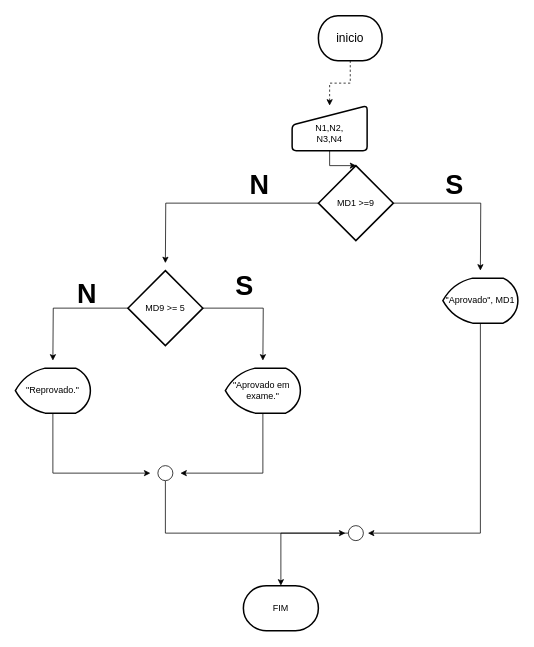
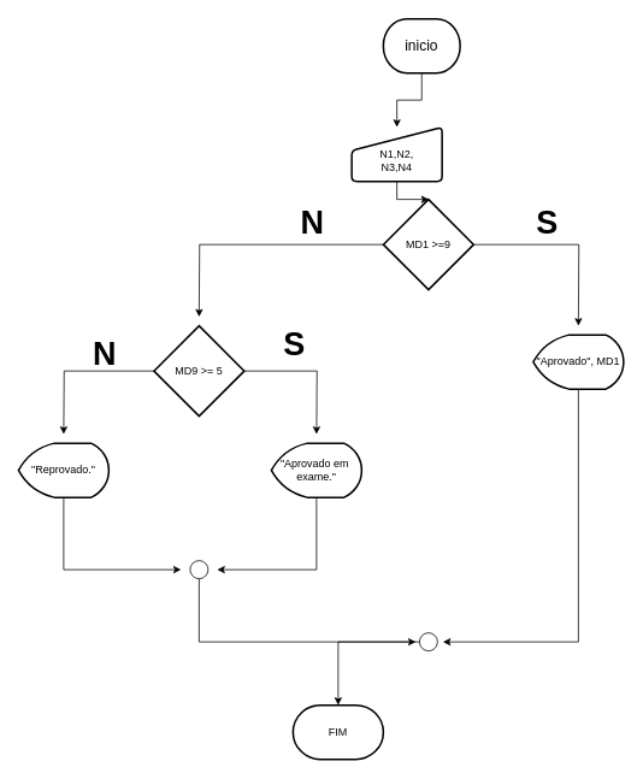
  <mxCell id="0" />
  <mxCell id="1" parent="0" />
- <mxCell id="2" style="edgeStyle=orthogonalEdgeStyle;rounded=0;orthogonalLoop=1;jettySize=auto;html=1;dashed=1;" edge="1" parent="1" source="3" target="5"><mxGeometry relative="1" as="geometry"><mxPoint x="474" y="120" as="targetPoint" /></mxGeometry></mxCell>
+ <mxCell id="2" style="edgeStyle=orthogonalEdgeStyle;rounded=0;orthogonalLoop=1;jettySize=auto;html=1;" edge="1" parent="1" source="3" target="5"><mxGeometry relative="1" as="geometry"><mxPoint x="474" y="120" as="targetPoint" /></mxGeometry></mxCell>
  <mxCell id="3" value="&lt;font size=&quot;3&quot;&gt;inicio&lt;/font&gt;" style="strokeWidth=2;html=1;shape=mxgraph.flowchart.terminator;whiteSpace=wrap;" vertex="1" parent="1"><mxGeometry x="424" y="20" width="85" height="60" as="geometry" /></mxCell>
  <mxCell id="4" style="edgeStyle=orthogonalEdgeStyle;rounded=0;orthogonalLoop=1;jettySize=auto;html=1;" edge="1" parent="1" source="5"><mxGeometry relative="1" as="geometry"><mxPoint x="474" y="220" as="targetPoint" /></mxGeometry></mxCell>
  <mxCell id="5" value="&lt;div&gt;&lt;font style=&quot;font-size: 12px;&quot;&gt;&lt;br&gt;&lt;/font&gt;&lt;/div&gt;&lt;font style=&quot;font-size: 12px;&quot;&gt;N1,N2,&lt;/font&gt;&lt;div&gt;&lt;font style=&quot;font-size: 12px;&quot;&gt;N3,N4&lt;/font&gt;&lt;/div&gt;" style="html=1;strokeWidth=2;shape=manualInput;whiteSpace=wrap;rounded=1;size=26;arcSize=11;" vertex="1" parent="1"><mxGeometry x="389" y="140" width="100" height="60" as="geometry" /></mxCell>
  <mxCell id="6" style="edgeStyle=orthogonalEdgeStyle;rounded=0;orthogonalLoop=1;jettySize=auto;html=1;" edge="1" parent="1" source="8"><mxGeometry relative="1" as="geometry"><mxPoint x="640" y="360" as="targetPoint" /></mxGeometry></mxCell>
  <mxCell id="7" style="edgeStyle=orthogonalEdgeStyle;rounded=0;orthogonalLoop=1;jettySize=auto;html=1;" edge="1" parent="1" source="8"><mxGeometry relative="1" as="geometry"><mxPoint x="220" y="350" as="targetPoint" /></mxGeometry></mxCell>
  <mxCell id="8" value="MD1 &amp;gt;=9" style="strokeWidth=2;html=1;shape=mxgraph.flowchart.decision;whiteSpace=wrap;" vertex="1" parent="1"><mxGeometry x="424" y="220" width="100" height="100" as="geometry" /></mxCell>
  <mxCell id="9" value="&lt;b&gt;&lt;font style=&quot;font-size: 36px;&quot;&gt;N&lt;/font&gt;&lt;/b&gt;" style="text;html=1;align=center;verticalAlign=middle;resizable=0;points=[];autosize=1;strokeColor=none;fillColor=none;" vertex="1" parent="1"><mxGeometry x="320" y="215" width="50" height="60" as="geometry" /></mxCell>
  <mxCell id="10" value="&lt;b&gt;&lt;font style=&quot;font-size: 36px;&quot;&gt;S&lt;/font&gt;&lt;/b&gt;" style="text;html=1;align=center;verticalAlign=middle;resizable=0;points=[];autosize=1;strokeColor=none;fillColor=none;" vertex="1" parent="1"><mxGeometry x="580" y="215" width="50" height="60" as="geometry" /></mxCell>
  <mxCell id="11" style="edgeStyle=orthogonalEdgeStyle;rounded=0;orthogonalLoop=1;jettySize=auto;html=1;" edge="1" parent="1" source="12"><mxGeometry relative="1" as="geometry"><mxPoint x="490" y="710" as="targetPoint" /><Array as="points"><mxPoint x="640" y="710" /></Array></mxGeometry></mxCell>
  <mxCell id="12" value="&quot;Aprovado&quot;, MD1" style="strokeWidth=2;html=1;shape=mxgraph.flowchart.display;whiteSpace=wrap;" vertex="1" parent="1"><mxGeometry x="590" y="370" width="100" height="60" as="geometry" /></mxCell>
  <mxCell id="13" style="edgeStyle=orthogonalEdgeStyle;rounded=0;orthogonalLoop=1;jettySize=auto;html=1;" edge="1" parent="1" source="15"><mxGeometry relative="1" as="geometry"><mxPoint x="350" y="480" as="targetPoint" /></mxGeometry></mxCell>
  <mxCell id="14" style="edgeStyle=orthogonalEdgeStyle;rounded=0;orthogonalLoop=1;jettySize=auto;html=1;" edge="1" parent="1" source="15"><mxGeometry relative="1" as="geometry"><mxPoint x="70" y="480" as="targetPoint" /></mxGeometry></mxCell>
  <mxCell id="15" value="MD9 &amp;gt;= 5" style="strokeWidth=2;html=1;shape=mxgraph.flowchart.decision;whiteSpace=wrap;" vertex="1" parent="1"><mxGeometry x="170" y="360" width="100" height="100" as="geometry" /></mxCell>
  <mxCell id="16" value="&lt;b&gt;&lt;font style=&quot;font-size: 36px;&quot;&gt;S&lt;/font&gt;&lt;/b&gt;" style="text;html=1;align=center;verticalAlign=middle;resizable=0;points=[];autosize=1;strokeColor=none;fillColor=none;" vertex="1" parent="1"><mxGeometry x="300" y="350" width="50" height="60" as="geometry" /></mxCell>
  <mxCell id="17" value="&lt;b&gt;&lt;font style=&quot;font-size: 36px;&quot;&gt;N&lt;/font&gt;&lt;/b&gt;" style="text;html=1;align=center;verticalAlign=middle;resizable=0;points=[];autosize=1;strokeColor=none;fillColor=none;" vertex="1" parent="1"><mxGeometry x="90" y="360" width="50" height="60" as="geometry" /></mxCell>
  <mxCell id="18" style="edgeStyle=orthogonalEdgeStyle;rounded=0;orthogonalLoop=1;jettySize=auto;html=1;" edge="1" parent="1" source="19"><mxGeometry relative="1" as="geometry"><mxPoint x="200" y="630" as="targetPoint" /><Array as="points"><mxPoint x="70" y="630" /></Array></mxGeometry></mxCell>
  <mxCell id="19" value="&quot;Reprovado.&quot;" style="strokeWidth=2;html=1;shape=mxgraph.flowchart.display;whiteSpace=wrap;" vertex="1" parent="1"><mxGeometry x="20" y="490" width="100" height="60" as="geometry" /></mxCell>
  <mxCell id="20" style="edgeStyle=orthogonalEdgeStyle;rounded=0;orthogonalLoop=1;jettySize=auto;html=1;" edge="1" parent="1" source="21"><mxGeometry relative="1" as="geometry"><mxPoint x="240" y="630" as="targetPoint" /><Array as="points"><mxPoint x="350" y="630" /></Array></mxGeometry></mxCell>
  <mxCell id="21" value="&quot;Aprovado em&amp;nbsp;&lt;div&gt;exame.&quot;&lt;/div&gt;" style="strokeWidth=2;html=1;shape=mxgraph.flowchart.display;whiteSpace=wrap;" vertex="1" parent="1"><mxGeometry x="300" y="490" width="100" height="60" as="geometry" /></mxCell>
  <mxCell id="22" style="edgeStyle=orthogonalEdgeStyle;rounded=0;orthogonalLoop=1;jettySize=auto;html=1;" edge="1" parent="1" source="23"><mxGeometry relative="1" as="geometry"><mxPoint x="460" y="710" as="targetPoint" /><Array as="points"><mxPoint x="220" y="710" /><mxPoint x="220" y="710" /></Array></mxGeometry></mxCell>
  <mxCell id="23" value="" style="verticalLabelPosition=bottom;verticalAlign=top;html=1;shape=mxgraph.flowchart.on-page_reference;" vertex="1" parent="1"><mxGeometry x="210" y="620" width="20" height="20" as="geometry" /></mxCell>
  <mxCell id="24" style="edgeStyle=orthogonalEdgeStyle;rounded=0;orthogonalLoop=1;jettySize=auto;html=1;" edge="1" parent="1" source="25" target="26"><mxGeometry relative="1" as="geometry"><mxPoint x="474" y="760" as="targetPoint" /></mxGeometry></mxCell>
  <mxCell id="25" value="" style="verticalLabelPosition=bottom;verticalAlign=top;html=1;shape=mxgraph.flowchart.on-page_reference;" vertex="1" parent="1"><mxGeometry x="464" y="700" width="20" height="20" as="geometry" /></mxCell>
  <mxCell id="26" value="FIM" style="strokeWidth=2;html=1;shape=mxgraph.flowchart.terminator;whiteSpace=wrap;" vertex="1" parent="1"><mxGeometry x="324" y="780" width="100" height="60" as="geometry" /></mxCell>
